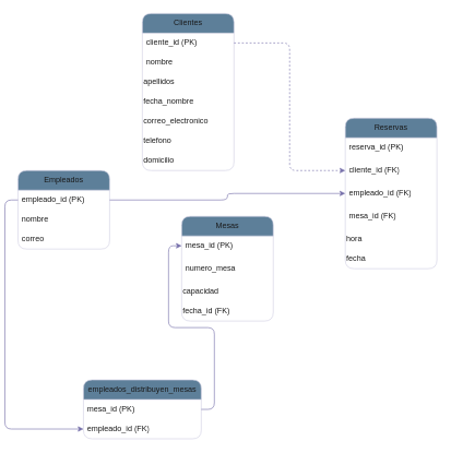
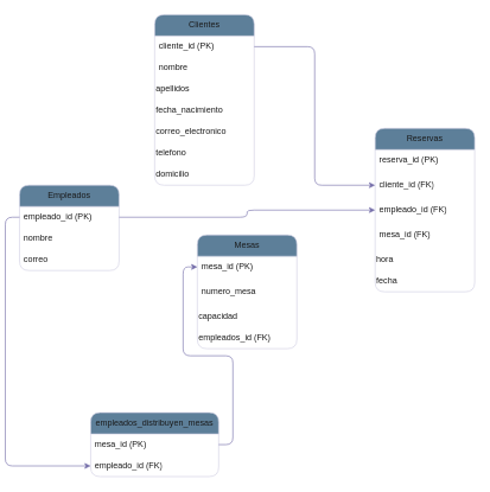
  <mxCell id="0" />
  <mxCell id="1" parent="0" />
  <mxCell id="2" value="Clientes" style="swimlane;fontStyle=0;childLayout=stackLayout;horizontal=1;startSize=30;horizontalStack=0;resizeParent=1;resizeParentMax=0;resizeLast=0;collapsible=1;marginBottom=0;whiteSpace=wrap;html=1;rounded=1;labelBackgroundColor=none;fillColor=#5D7F99;strokeColor=#D0CEE2;fontColor=#1A1A1A;" vertex="1" parent="1"><mxGeometry x="210" y="20" width="140" height="240" as="geometry"><mxRectangle x="90" y="320" width="80" height="30" as="alternateBounds" /></mxGeometry></mxCell>
  <mxCell id="3" value="cliente_id (PK)" style="text;strokeColor=none;fillColor=none;align=left;verticalAlign=middle;spacingLeft=4;spacingRight=4;overflow=hidden;points=[[0,0.5],[1,0.5]];portConstraint=eastwest;rotatable=0;whiteSpace=wrap;html=1;rounded=1;labelBackgroundColor=none;fontColor=#1A1A1A;" vertex="1" parent="2"><mxGeometry y="30" width="140" height="30" as="geometry" /></mxCell>
  <mxCell id="4" value="nombre" style="text;strokeColor=none;fillColor=none;align=left;verticalAlign=middle;spacingLeft=4;spacingRight=4;overflow=hidden;points=[[0,0.5],[1,0.5]];portConstraint=eastwest;rotatable=0;whiteSpace=wrap;html=1;rounded=1;labelBackgroundColor=none;fontColor=#1A1A1A;" vertex="1" parent="2"><mxGeometry y="60" width="140" height="30" as="geometry" /></mxCell>
  <mxCell id="5" value="apellidos" style="text;html=1;strokeColor=none;fillColor=none;align=left;verticalAlign=middle;whiteSpace=wrap;rounded=1;labelBackgroundColor=none;fontColor=#1A1A1A;" vertex="1" parent="2"><mxGeometry y="90" width="140" height="30" as="geometry" /></mxCell>
- <mxCell id="6" value="fecha_nombre" style="text;html=1;strokeColor=none;fillColor=none;align=left;verticalAlign=middle;whiteSpace=wrap;rounded=1;labelBackgroundColor=none;fontColor=#1A1A1A;" vertex="1" parent="2"><mxGeometry y="120" width="140" height="30" as="geometry" /></mxCell>
+ <mxCell id="6" value="fecha_nacimiento" style="text;html=1;strokeColor=none;fillColor=none;align=left;verticalAlign=middle;whiteSpace=wrap;rounded=1;labelBackgroundColor=none;fontColor=#1A1A1A;" vertex="1" parent="2"><mxGeometry y="120" width="140" height="30" as="geometry" /></mxCell>
  <mxCell id="7" value="correo_electronico" style="text;html=1;strokeColor=none;fillColor=none;align=left;verticalAlign=middle;whiteSpace=wrap;rounded=1;labelBackgroundColor=none;fontColor=#1A1A1A;" vertex="1" parent="2"><mxGeometry y="150" width="140" height="30" as="geometry" /></mxCell>
  <mxCell id="8" value="telefono" style="text;html=1;strokeColor=none;fillColor=none;align=left;verticalAlign=middle;whiteSpace=wrap;rounded=1;labelBackgroundColor=none;fontColor=#1A1A1A;" vertex="1" parent="2"><mxGeometry y="180" width="140" height="30" as="geometry" /></mxCell>
  <mxCell id="9" value="domicilio" style="text;html=1;strokeColor=none;fillColor=none;align=left;verticalAlign=middle;whiteSpace=wrap;rounded=1;labelBackgroundColor=none;fontColor=#1A1A1A;" vertex="1" parent="2"><mxGeometry y="210" width="140" height="30" as="geometry" /></mxCell>
  <mxCell id="10" value="Reservas" style="swimlane;fontStyle=0;childLayout=stackLayout;horizontal=1;startSize=30;horizontalStack=0;resizeParent=1;resizeParentMax=0;resizeLast=0;collapsible=1;marginBottom=0;whiteSpace=wrap;html=1;rounded=1;labelBackgroundColor=none;fillColor=#5D7F99;strokeColor=#D0CEE2;fontColor=#1A1A1A;" vertex="1" parent="1"><mxGeometry x="520" y="180" width="140" height="230" as="geometry" /></mxCell>
  <mxCell id="11" value="reserva_id (PK)" style="text;strokeColor=none;fillColor=none;align=left;verticalAlign=middle;spacingLeft=4;spacingRight=4;overflow=hidden;points=[[0,0.5],[1,0.5]];portConstraint=eastwest;rotatable=0;whiteSpace=wrap;html=1;rounded=1;labelBackgroundColor=none;fontColor=#1A1A1A;" vertex="1" parent="10"><mxGeometry y="30" width="140" height="30" as="geometry" /></mxCell>
  <mxCell id="12" value="cliente_id (FK)" style="text;strokeColor=none;fillColor=none;align=left;verticalAlign=middle;spacingLeft=4;spacingRight=4;overflow=hidden;points=[[0,0.5],[1,0.5]];portConstraint=eastwest;rotatable=0;whiteSpace=wrap;html=1;rounded=1;labelBackgroundColor=none;fontColor=#1A1A1A;" vertex="1" parent="10"><mxGeometry y="60" width="140" height="40" as="geometry" /></mxCell>
  <mxCell id="13" value="empleado_id (FK)" style="text;strokeColor=none;fillColor=none;align=left;verticalAlign=middle;spacingLeft=4;spacingRight=4;overflow=hidden;points=[[0,0.5],[1,0.5]];portConstraint=eastwest;rotatable=0;whiteSpace=wrap;html=1;rounded=1;labelBackgroundColor=none;fontColor=#1A1A1A;" vertex="1" parent="10"><mxGeometry y="100" width="140" height="30" as="geometry" /></mxCell>
  <mxCell id="14" value="mesa_id (FK)" style="text;strokeColor=none;fillColor=none;align=left;verticalAlign=middle;spacingLeft=4;spacingRight=4;overflow=hidden;points=[[0,0.5],[1,0.5]];portConstraint=eastwest;rotatable=0;whiteSpace=wrap;html=1;rounded=1;labelBackgroundColor=none;fontColor=#1A1A1A;" vertex="1" parent="10"><mxGeometry y="130" width="140" height="40" as="geometry" /></mxCell>
  <mxCell id="15" value="hora" style="text;html=1;strokeColor=none;fillColor=none;align=left;verticalAlign=middle;whiteSpace=wrap;rounded=1;labelBackgroundColor=none;fontColor=#1A1A1A;" vertex="1" parent="10"><mxGeometry y="170" width="140" height="30" as="geometry" /></mxCell>
  <mxCell id="16" value="fecha" style="text;html=1;strokeColor=none;fillColor=none;align=left;verticalAlign=middle;whiteSpace=wrap;rounded=1;labelBackgroundColor=none;fontColor=#1A1A1A;" vertex="1" parent="10"><mxGeometry y="200" width="140" height="30" as="geometry" /></mxCell>
  <mxCell id="17" value="Mesas" style="swimlane;fontStyle=0;childLayout=stackLayout;horizontal=1;startSize=30;horizontalStack=0;resizeParent=1;resizeParentMax=0;resizeLast=0;collapsible=1;marginBottom=0;whiteSpace=wrap;html=1;rounded=1;labelBackgroundColor=none;fillColor=#5D7F99;strokeColor=#D0CEE2;fontColor=#1A1A1A;" vertex="1" parent="1"><mxGeometry x="270" y="330" width="140" height="160" as="geometry" /></mxCell>
  <mxCell id="18" value="mesa_id (PK)" style="text;strokeColor=none;fillColor=none;align=left;verticalAlign=middle;spacingLeft=4;spacingRight=4;overflow=hidden;points=[[0,0.5],[1,0.5]];portConstraint=eastwest;rotatable=0;whiteSpace=wrap;html=1;rounded=1;labelBackgroundColor=none;fontColor=#1A1A1A;" vertex="1" parent="17"><mxGeometry y="30" width="140" height="30" as="geometry" /></mxCell>
  <mxCell id="19" value="numero_mesa" style="text;strokeColor=none;fillColor=none;align=left;verticalAlign=middle;spacingLeft=4;spacingRight=4;overflow=hidden;points=[[0,0.5],[1,0.5]];portConstraint=eastwest;rotatable=0;whiteSpace=wrap;html=1;rounded=1;labelBackgroundColor=none;fontColor=#1A1A1A;" vertex="1" parent="17"><mxGeometry y="60" width="140" height="40" as="geometry" /></mxCell>
  <mxCell id="20" value="capacidad" style="text;html=1;strokeColor=none;fillColor=none;align=left;verticalAlign=middle;whiteSpace=wrap;rounded=1;labelBackgroundColor=none;fontColor=#1A1A1A;" vertex="1" parent="17"><mxGeometry y="100" width="140" height="30" as="geometry" /></mxCell>
- <mxCell id="21" value="fecha_id (FK)" style="text;html=1;strokeColor=none;fillColor=none;align=left;verticalAlign=middle;whiteSpace=wrap;rounded=1;labelBackgroundColor=none;fontColor=#1A1A1A;" vertex="1" parent="17"><mxGeometry y="130" width="140" height="30" as="geometry" /></mxCell>
+ <mxCell id="21" value="empleados_id (FK)" style="text;html=1;strokeColor=none;fillColor=none;align=left;verticalAlign=middle;whiteSpace=wrap;rounded=1;labelBackgroundColor=none;fontColor=#1A1A1A;" vertex="1" parent="17"><mxGeometry y="130" width="140" height="30" as="geometry" /></mxCell>
  <mxCell id="22" value="Empleados" style="swimlane;fontStyle=0;childLayout=stackLayout;horizontal=1;startSize=30;horizontalStack=0;resizeParent=1;resizeParentMax=0;resizeLast=0;collapsible=1;marginBottom=0;whiteSpace=wrap;html=1;rounded=1;labelBackgroundColor=none;fillColor=#5D7F99;strokeColor=#D0CEE2;fontColor=#1A1A1A;" vertex="1" parent="1"><mxGeometry x="20" y="260" width="140" height="120" as="geometry" /></mxCell>
  <mxCell id="23" value="empleado_id (PK)" style="text;strokeColor=none;fillColor=none;align=left;verticalAlign=middle;spacingLeft=4;spacingRight=4;overflow=hidden;points=[[0,0.5],[1,0.5]];portConstraint=eastwest;rotatable=0;whiteSpace=wrap;html=1;rounded=1;labelBackgroundColor=none;fontColor=#1A1A1A;" vertex="1" parent="22"><mxGeometry y="30" width="140" height="30" as="geometry" /></mxCell>
  <mxCell id="24" value="nombre" style="text;strokeColor=none;fillColor=none;align=left;verticalAlign=middle;spacingLeft=4;spacingRight=4;overflow=hidden;points=[[0,0.5],[1,0.5]];portConstraint=eastwest;rotatable=0;whiteSpace=wrap;html=1;rounded=1;labelBackgroundColor=none;fontColor=#1A1A1A;" vertex="1" parent="22"><mxGeometry y="60" width="140" height="30" as="geometry" /></mxCell>
  <mxCell id="25" value="correo" style="text;strokeColor=none;fillColor=none;align=left;verticalAlign=middle;spacingLeft=4;spacingRight=4;overflow=hidden;points=[[0,0.5],[1,0.5]];portConstraint=eastwest;rotatable=0;whiteSpace=wrap;html=1;rounded=1;labelBackgroundColor=none;fontColor=#1A1A1A;" vertex="1" parent="22"><mxGeometry y="90" width="140" height="30" as="geometry" /></mxCell>
  <mxCell id="26" value="empleados_distribuyen_mesas" style="swimlane;fontStyle=0;childLayout=stackLayout;horizontal=1;startSize=30;horizontalStack=0;resizeParent=1;resizeParentMax=0;resizeLast=0;collapsible=1;marginBottom=0;whiteSpace=wrap;html=1;rounded=1;labelBackgroundColor=none;fillColor=#5D7F99;strokeColor=#D0CEE2;fontColor=#1A1A1A;" vertex="1" parent="1"><mxGeometry x="120" y="580" width="180" height="90" as="geometry" /></mxCell>
  <mxCell id="27" value="mesa_id (PK)" style="text;strokeColor=none;fillColor=none;align=left;verticalAlign=middle;spacingLeft=4;spacingRight=4;overflow=hidden;points=[[0,0.5],[1,0.5]];portConstraint=eastwest;rotatable=0;whiteSpace=wrap;html=1;rounded=1;labelBackgroundColor=none;fontColor=#1A1A1A;" vertex="1" parent="26"><mxGeometry y="30" width="180" height="30" as="geometry" /></mxCell>
  <mxCell id="28" value="empleado_id (FK)" style="text;strokeColor=none;fillColor=none;align=left;verticalAlign=middle;spacingLeft=4;spacingRight=4;overflow=hidden;points=[[0,0.5],[1,0.5]];portConstraint=eastwest;rotatable=0;whiteSpace=wrap;html=1;rounded=1;labelBackgroundColor=none;fontColor=#1A1A1A;" vertex="1" parent="26"><mxGeometry y="60" width="180" height="30" as="geometry" /></mxCell>
  <mxCell id="29" style="edgeStyle=orthogonalEdgeStyle;rounded=1;orthogonalLoop=1;jettySize=auto;html=1;exitX=0;exitY=0.5;exitDx=0;exitDy=0;entryX=0;entryY=0.5;entryDx=0;entryDy=0;labelBackgroundColor=none;strokeColor=#736CA8;fontColor=default;" edge="1" parent="1" source="23" target="28"><mxGeometry relative="1" as="geometry"><mxPoint x="334" y="560" as="sourcePoint" /><mxPoint x="444" y="690" as="targetPoint" /></mxGeometry></mxCell>
  <mxCell id="30" style="edgeStyle=orthogonalEdgeStyle;rounded=1;orthogonalLoop=1;jettySize=auto;html=1;entryX=0;entryY=0.5;entryDx=0;entryDy=0;labelBackgroundColor=none;strokeColor=#736CA8;fontColor=default;" edge="1" parent="1" source="27" target="18"><mxGeometry relative="1" as="geometry"><mxPoint x="310" y="580" as="sourcePoint" /><mxPoint x="420" y="710" as="targetPoint" /></mxGeometry></mxCell>
- <mxCell id="31" style="edgeStyle=orthogonalEdgeStyle;rounded=1;orthogonalLoop=1;jettySize=auto;html=1;exitX=1;exitY=0.5;exitDx=0;exitDy=0;entryX=0;entryY=0.5;entryDx=0;entryDy=0;labelBackgroundColor=none;strokeColor=#736CA8;fontColor=default;dashed=1;" edge="1" parent="1" source="3" target="12"><mxGeometry relative="1" as="geometry"><mxPoint x="510" y="117.5" as="sourcePoint" /><mxPoint x="390" y="172.5" as="targetPoint" /></mxGeometry></mxCell>
+ <mxCell id="31" style="edgeStyle=orthogonalEdgeStyle;rounded=1;orthogonalLoop=1;jettySize=auto;html=1;exitX=1;exitY=0.5;exitDx=0;exitDy=0;entryX=0;entryY=0.5;entryDx=0;entryDy=0;labelBackgroundColor=none;strokeColor=#736CA8;fontColor=default;" edge="1" parent="1" source="3" target="12"><mxGeometry relative="1" as="geometry"><mxPoint x="510" y="117.5" as="sourcePoint" /><mxPoint x="390" y="172.5" as="targetPoint" /></mxGeometry></mxCell>
  <mxCell id="32" style="edgeStyle=orthogonalEdgeStyle;rounded=1;orthogonalLoop=1;jettySize=auto;html=1;exitX=1;exitY=0.5;exitDx=0;exitDy=0;labelBackgroundColor=none;strokeColor=#736CA8;fontColor=default;entryX=0;entryY=0.5;entryDx=0;entryDy=0;" edge="1" parent="1" source="23" target="13"><mxGeometry relative="1" as="geometry"><mxPoint x="300" y="265" as="sourcePoint" /><mxPoint x="340" y="260" as="targetPoint" /></mxGeometry></mxCell>
